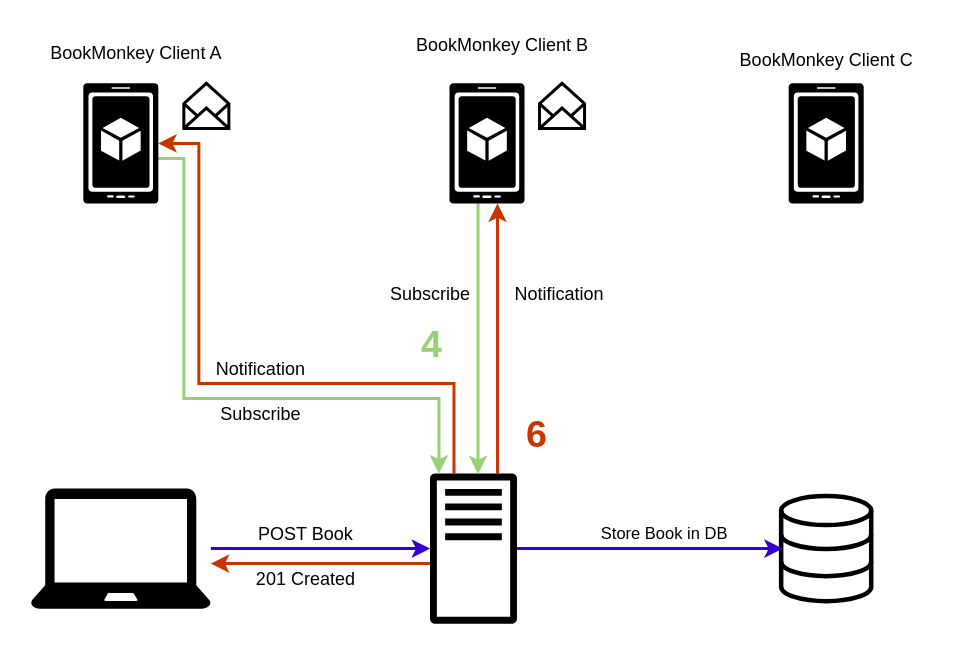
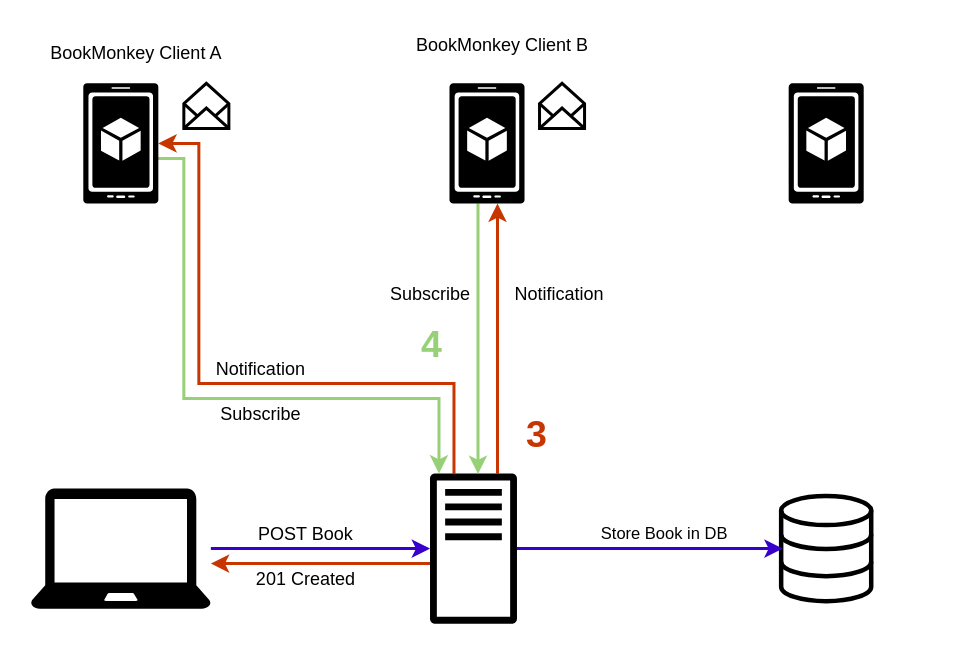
  <mxCell id="0" />
  <mxCell id="1" parent="0" />
  <mxCell id="2" style="edgeStyle=orthogonalEdgeStyle;rounded=0;orthogonalLoop=1;jettySize=auto;html=1;endArrow=none;endFill=0;startArrow=classic;startFill=1;strokeWidth=2;fillColor=#fa6800;strokeColor=#C73500;" edge="1" parent="1" source="25" target="10"><mxGeometry relative="1" as="geometry"><Array as="points"><mxPoint x="132" y="95" /><mxPoint x="132" y="255" /><mxPoint x="302" y="255" /></Array></mxGeometry></mxCell>
  <mxCell id="3" value="Notification" style="text;html=1;resizable=0;points=[];align=center;verticalAlign=middle;labelBackgroundColor=#ffffff;" vertex="1" connectable="0" parent="2"><mxGeometry x="0.227" relative="1" as="geometry"><mxPoint x="-29" y="-10" as="offset" /></mxGeometry></mxCell>
  <mxCell id="4" value="" style="html=1;verticalLabelPosition=bottom;align=center;labelBackgroundColor=#ffffff;verticalAlign=top;strokeWidth=3;strokeColor=#000000;fillColor=#ffffff;shadow=0;dashed=0;shape=mxgraph.ios7.icons.data;" vertex="1" parent="1"><mxGeometry x="520" y="330" width="60" height="70" as="geometry" /></mxCell>
  <mxCell id="5" style="edgeStyle=orthogonalEdgeStyle;rounded=0;orthogonalLoop=1;jettySize=auto;html=1;startArrow=classic;startFill=1;endArrow=none;endFill=0;strokeWidth=2;strokeColor=#97D077;" edge="1" parent="1" source="10"><mxGeometry relative="1" as="geometry"><mxPoint x="102" y="105" as="targetPoint" /><Array as="points"><mxPoint x="292" y="265" /><mxPoint x="122" y="265" /><mxPoint x="122" y="105" /></Array></mxGeometry></mxCell>
  <mxCell id="6" value="Subscribe" style="text;html=1;resizable=0;points=[];align=center;verticalAlign=middle;labelBackgroundColor=#ffffff;" vertex="1" connectable="0" parent="5"><mxGeometry x="-0.234" y="3" relative="1" as="geometry"><mxPoint x="-17" y="7" as="offset" /></mxGeometry></mxCell>
  <mxCell id="7" style="edgeStyle=orthogonalEdgeStyle;rounded=0;orthogonalLoop=1;jettySize=auto;html=1;startArrow=none;startFill=0;endArrow=classic;endFill=1;strokeWidth=2;fillColor=#fa6800;strokeColor=#C73500;" edge="1" parent="1" source="10" target="13"><mxGeometry relative="1" as="geometry"><Array as="points"><mxPoint x="212" y="375" /><mxPoint x="212" y="375" /></Array></mxGeometry></mxCell>
  <mxCell id="8" value="201 Created" style="text;html=1;resizable=0;points=[];align=center;verticalAlign=middle;labelBackgroundColor=#ffffff;" vertex="1" connectable="0" parent="7"><mxGeometry x="0.233" y="3" relative="1" as="geometry"><mxPoint x="6" y="7" as="offset" /></mxGeometry></mxCell>
  <mxCell id="9" value="Store Book in DB" style="edgeStyle=orthogonalEdgeStyle;rounded=0;orthogonalLoop=1;jettySize=auto;html=1;entryX=0.017;entryY=0.5;entryDx=0;entryDy=0;entryPerimeter=0;startArrow=none;startFill=0;endArrow=classic;endFill=1;strokeWidth=2;fillColor=#6a00ff;strokeColor=#3700CC;" edge="1" parent="1" source="10" target="4"><mxGeometry x="0.107" y="10" relative="1" as="geometry"><mxPoint as="offset" /></mxGeometry></mxCell>
  <mxCell id="10" value="" style="outlineConnect=0;fontColor=#232F3E;gradientColor=none;fillColor=#000000;strokeColor=none;dashed=0;verticalLabelPosition=bottom;verticalAlign=top;align=center;html=1;fontSize=12;fontStyle=0;aspect=fixed;pointerEvents=1;shape=mxgraph.aws4.traditional_server;strokeWidth=1;" vertex="1" parent="1"><mxGeometry x="286" y="315" width="58" height="100" as="geometry" /></mxCell>
  <mxCell id="11" style="edgeStyle=orthogonalEdgeStyle;rounded=0;orthogonalLoop=1;jettySize=auto;html=1;startArrow=none;startFill=0;endArrow=classic;endFill=1;strokeWidth=2;fillColor=#6a00ff;strokeColor=#3700CC;" edge="1" parent="1" source="13" target="10"><mxGeometry relative="1" as="geometry" /></mxCell>
  <mxCell id="12" value="POST Book" style="text;html=1;resizable=0;points=[];align=center;verticalAlign=middle;labelBackgroundColor=#ffffff;" vertex="1" connectable="0" parent="11"><mxGeometry x="-0.096" y="3" relative="1" as="geometry"><mxPoint x="-4" y="-7" as="offset" /></mxGeometry></mxCell>
  <mxCell id="13" value="" style="pointerEvents=1;shadow=0;dashed=0;html=1;strokeColor=none;fillColor=#000000;labelPosition=center;verticalLabelPosition=bottom;verticalAlign=top;outlineConnect=0;align=center;shape=mxgraph.office.devices.laptop;" vertex="1" parent="1"><mxGeometry x="20" y="325" width="120" height="80" as="geometry" /></mxCell>
  <mxCell id="14" style="edgeStyle=orthogonalEdgeStyle;rounded=0;orthogonalLoop=1;jettySize=auto;html=1;strokeWidth=2;strokeColor=#97D077;" edge="1" parent="1"><mxGeometry relative="1" as="geometry"><mxPoint x="318" y="135" as="sourcePoint" /><mxPoint x="318" y="315.211" as="targetPoint" /></mxGeometry></mxCell>
  <mxCell id="15" value="Subscribe" style="text;html=1;resizable=0;points=[];align=center;verticalAlign=middle;labelBackgroundColor=#ffffff;" vertex="1" connectable="0" parent="14"><mxGeometry x="-0.123" y="-3" relative="1" as="geometry"><mxPoint x="-30" y="-19" as="offset" /></mxGeometry></mxCell>
  <mxCell id="16" style="edgeStyle=orthogonalEdgeStyle;rounded=0;orthogonalLoop=1;jettySize=auto;html=1;endArrow=none;endFill=0;startArrow=classic;startFill=1;strokeWidth=2;fillColor=#fa6800;strokeColor=#C73500;" edge="1" parent="1" source="18"><mxGeometry relative="1" as="geometry"><mxPoint x="331" y="315.211" as="targetPoint" /><Array as="points"><mxPoint x="331" y="235" /><mxPoint x="331" y="235" /></Array></mxGeometry></mxCell>
  <mxCell id="17" value="Notification" style="text;html=1;resizable=0;points=[];align=center;verticalAlign=middle;labelBackgroundColor=#ffffff;" vertex="1" connectable="0" parent="16"><mxGeometry x="0.11" y="5" relative="1" as="geometry"><mxPoint x="35" y="-40" as="offset" /></mxGeometry></mxCell>
  <mxCell id="18" value="" style="shadow=0;dashed=0;html=1;strokeColor=none;labelPosition=center;verticalLabelPosition=bottom;verticalAlign=top;align=center;shape=mxgraph.mscae.cloud.mobile_app;fillColor=#000000;pointerEvents=1;" vertex="1" parent="1"><mxGeometry x="299" y="55" width="50" height="80" as="geometry" /></mxCell>
  <mxCell id="19" value="" style="shadow=0;dashed=0;html=1;strokeColor=none;labelPosition=center;verticalLabelPosition=bottom;verticalAlign=top;align=center;shape=mxgraph.mscae.cloud.mobile_app;fillColor=#000000;pointerEvents=1;" vertex="1" parent="1"><mxGeometry x="525" y="55" width="50" height="80" as="geometry" /></mxCell>
  <mxCell id="20" value="BookMonkey Client A" style="text;html=1;resizable=0;points=[];autosize=1;align=center;verticalAlign=top;spacingTop=-4;" vertex="1" parent="1"><mxGeometry x="25" y="25" width="130" height="20" as="geometry" /></mxCell>
  <mxCell id="21" value="BookMonkey Client B" style="text;html=1;resizable=0;points=[];autosize=1;align=center;verticalAlign=top;spacingTop=-4;" vertex="1" parent="1"><mxGeometry x="269" y="20" width="130" height="20" as="geometry" /></mxCell>
- <mxCell id="22" value="BookMonkey Client C" style="text;html=1;resizable=0;points=[];autosize=1;align=center;verticalAlign=top;spacingTop=-4;" vertex="1" parent="1"><mxGeometry x="485" y="30" width="130" height="20" as="geometry" /></mxCell>
  <mxCell id="23" value="" style="html=1;verticalLabelPosition=bottom;align=center;labelBackgroundColor=#ffffff;verticalAlign=top;strokeWidth=2;strokeColor=#000000;fillColor=#ffffff;shadow=0;dashed=0;shape=mxgraph.ios7.icons.envelope_(empty);" vertex="1" parent="1"><mxGeometry x="122" y="55" width="30" height="30" as="geometry" /></mxCell>
  <mxCell id="24" value="" style="html=1;verticalLabelPosition=bottom;align=center;labelBackgroundColor=#ffffff;verticalAlign=top;strokeWidth=2;strokeColor=#000000;fillColor=#ffffff;shadow=0;dashed=0;shape=mxgraph.ios7.icons.envelope_(empty);" vertex="1" parent="1"><mxGeometry x="359" y="55" width="30" height="30" as="geometry" /></mxCell>
  <mxCell id="25" value="" style="shadow=0;dashed=0;html=1;strokeColor=none;labelPosition=center;verticalLabelPosition=bottom;verticalAlign=top;align=center;shape=mxgraph.mscae.cloud.mobile_app;fillColor=#000000;pointerEvents=1;" vertex="1" parent="1"><mxGeometry x="55" y="55" width="50" height="80" as="geometry" /></mxCell>
  <mxCell id="26" value="&lt;font color=&quot;#97d077&quot;&gt;4&lt;/font&gt;" style="text;html=1;resizable=0;points=[];autosize=1;align=center;verticalAlign=middle;spacingTop=-4;fontSize=25;fontStyle=1;fontColor=#3700CC;" vertex="1" parent="1"><mxGeometry x="272" y="215" width="30" height="30" as="geometry" /></mxCell>
- <mxCell id="27" value="&lt;font&gt;6&lt;/font&gt;" style="text;html=1;resizable=0;points=[];autosize=1;align=center;verticalAlign=middle;spacingTop=-4;fontSize=25;fontStyle=1;fontColor=#C73500;" vertex="1" parent="1"><mxGeometry x="342" y="275" width="30" height="30" as="geometry" /></mxCell>
+ <mxCell id="27" value="&lt;font&gt;3&lt;/font&gt;" style="text;html=1;resizable=0;points=[];autosize=1;align=center;verticalAlign=middle;spacingTop=-4;fontSize=25;fontStyle=1;fontColor=#C73500;" vertex="1" parent="1"><mxGeometry x="342" y="275" width="30" height="30" as="geometry" /></mxCell>
